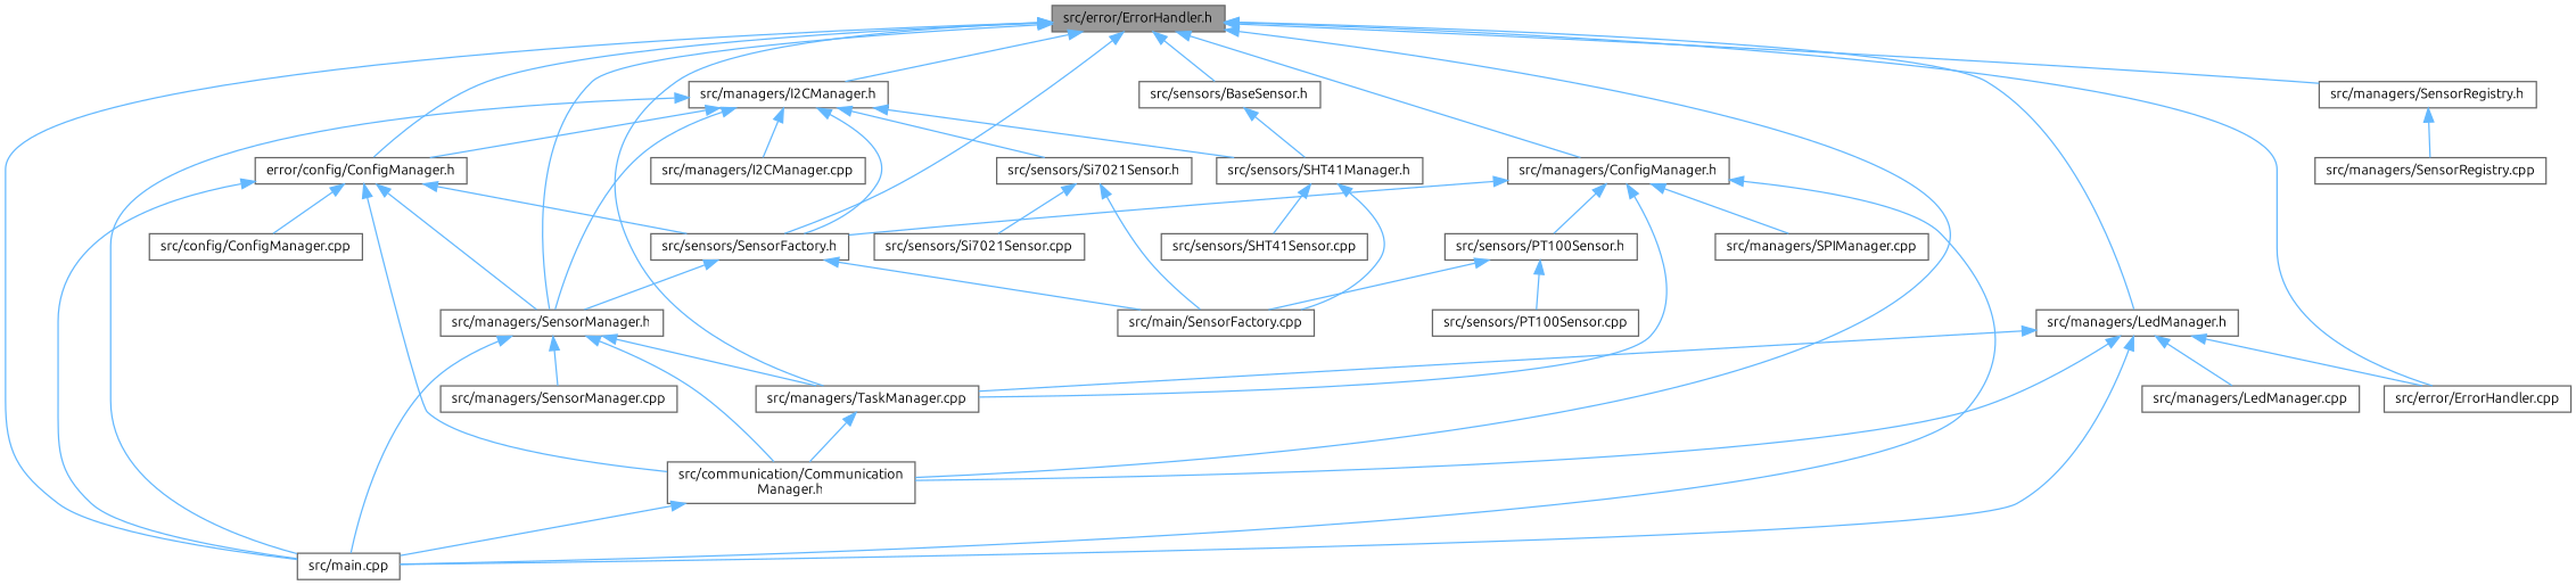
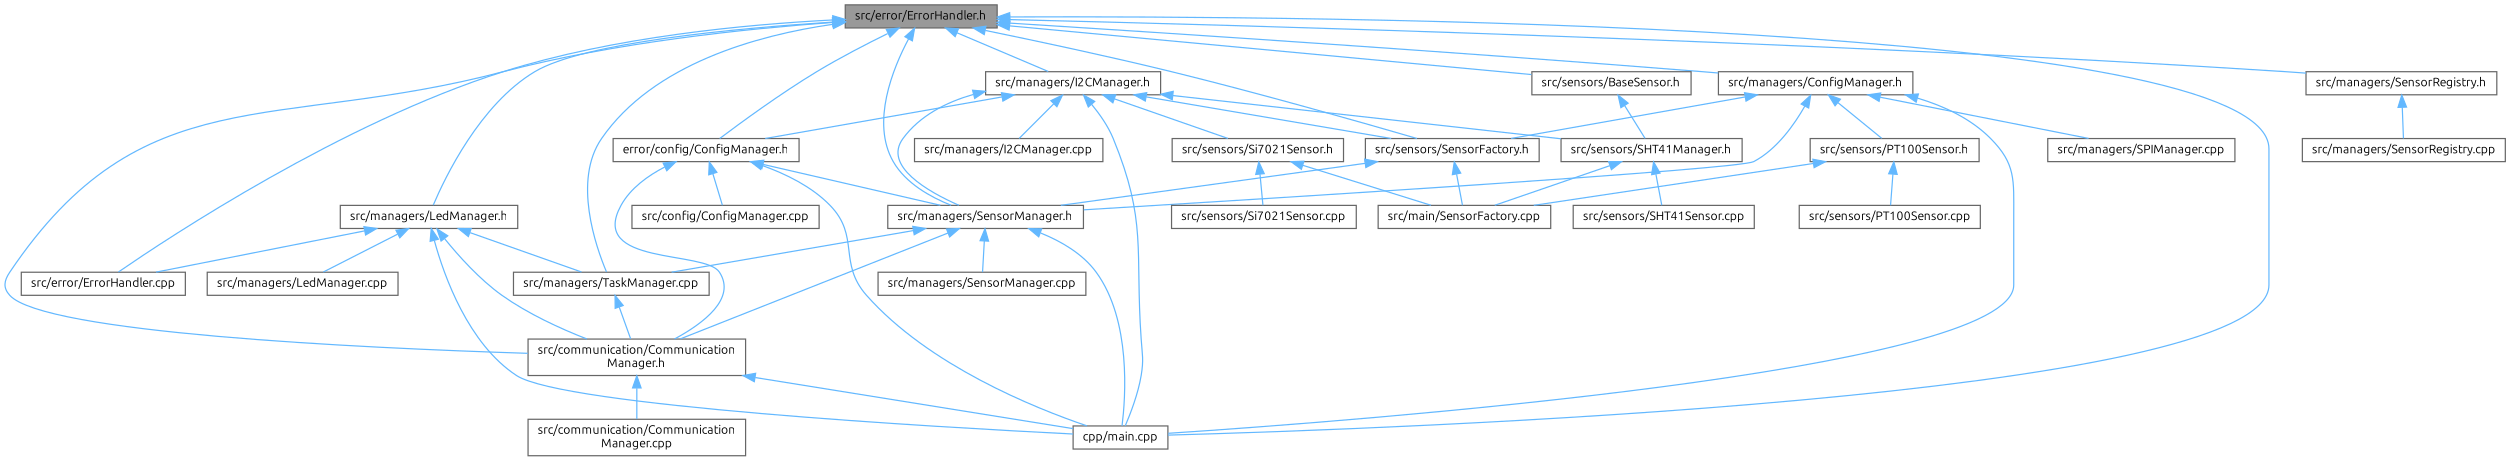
  digraph {
    fontname=Ubuntu
    node [color=grey40 fillcolor=white fontname=Ubuntu fontsize=10 shape=box style=filled]
    edge [color=steelblue1 dir=back fontname=Ubuntu fontsize=10 labelfontname=Helvetica labelfontsize=10 style=solid]
    n1 [color=gray40 fillcolor=grey60 fontcolor=black height=0.2 label="src/error/ErrorHandler.h" width=0.4]
    n2 [height=0.2 label="src/communication/Communication\lManager.h" width=0.4]
-   n3 [height=0.2 label="src/main.cpp" width=0.4]
+   n3 [height=0.2 label="cpp/main.cpp" width=0.4]
    n4 [height=0.2 label="src/managers/TaskManager.cpp" width=0.4]
    n5 [height=0.2 label="error/config/ConfigManager.h" width=0.4]
    n6 [height=0.2 label="src/managers/SensorManager.h" width=0.4]
    n7 [height=0.2 label="src/sensors/SensorFactory.h" width=0.4]
    n8 [height=0.2 label="src/error/ErrorHandler.cpp" width=0.4]
    n9 [height=0.2 label="src/managers/I2CManager.h" width=0.4]
    n10 [height=0.2 label="src/managers/LedManager.h" width=0.4]
    n11 [height=0.2 label="src/managers/ConfigManager.h" width=0.4]
    n12 [height=0.2 label="src/managers/SensorRegistry.h" width=0.4]
    n13 [height=0.2 label="src/sensors/BaseSensor.h" width=0.4]
+   n14 [height=0.2 label="src/communication/Communication\lManager.cpp" width=0.4]
    n15 [height=0.2 label="src/config/ConfigManager.cpp" width=0.4]
    n16 [height=0.2 label="src/managers/SensorManager.cpp" width=0.4]
    n17 [height=0.2 label="src/main/SensorFactory.cpp" width=0.4]
    n18 [height=0.2 label="src/managers/I2CManager.cpp" width=0.4]
    n19 [height=0.2 label="src/sensors/SHT41Manager.h" width=0.4]
    n20 [height=0.2 label="src/sensors/Si7021Sensor.h" width=0.4]
    n21 [height=0.2 label="src/managers/LedManager.cpp" width=0.4]
    n22 [height=0.2 label="src/managers/SPIManager.cpp" width=0.4]
    n23 [height=0.2 label="src/sensors/PT100Sensor.h" width=0.4]
    n24 [height=0.2 label="src/managers/SensorRegistry.cpp" width=0.4]
    n25 [height=0.2 label="src/sensors/SHT41Sensor.cpp" width=0.4]
    n26 [height=0.2 label="src/sensors/Si7021Sensor.cpp" width=0.4]
    n27 [height=0.2 label="src/sensors/PT100Sensor.cpp" width=0.4]
    n1 -> n2
    n1 -> n3
    n1 -> n4
    n1 -> n5
    n1 -> n6
    n1 -> n7
    n1 -> n8
    n1 -> n9
    n1 -> n10
    n1 -> n11
    n1 -> n12
    n1 -> n13
    n2 -> n3
+   n2 -> n14
    n4 -> n2
    n5 -> n2
    n5 -> n3
    n5 -> n6
-   n5 -> n7
    n5 -> n15
    n6 -> n2
    n6 -> n3
    n6 -> n4
    n6 -> n16
    n7 -> n6
    n7 -> n17
    n9 -> n3
    n9 -> n5
    n9 -> n6
    n9 -> n7
    n9 -> n18
    n9 -> n19
    n9 -> n20
    n10 -> n2
    n10 -> n3
    n10 -> n4
    n10 -> n8
    n10 -> n21
    n11 -> n3
-   n11 -> n4
+   n11 -> n6
    n11 -> n7
    n11 -> n22
    n11 -> n23
    n12 -> n24
    n13 -> n19
    n19 -> n17
    n19 -> n25
    n20 -> n17
    n20 -> n26
    n23 -> n17
    n23 -> n27
  }
